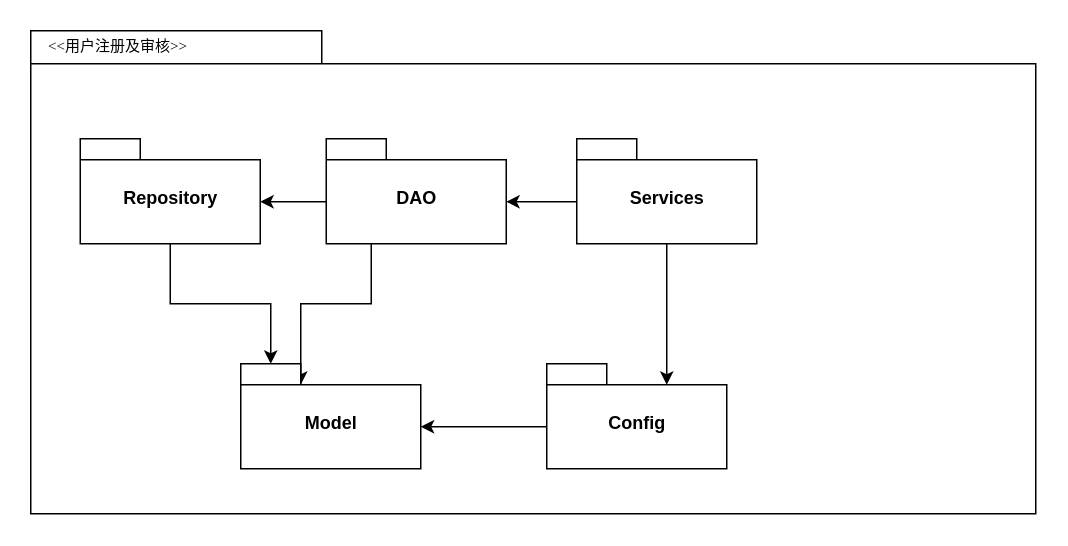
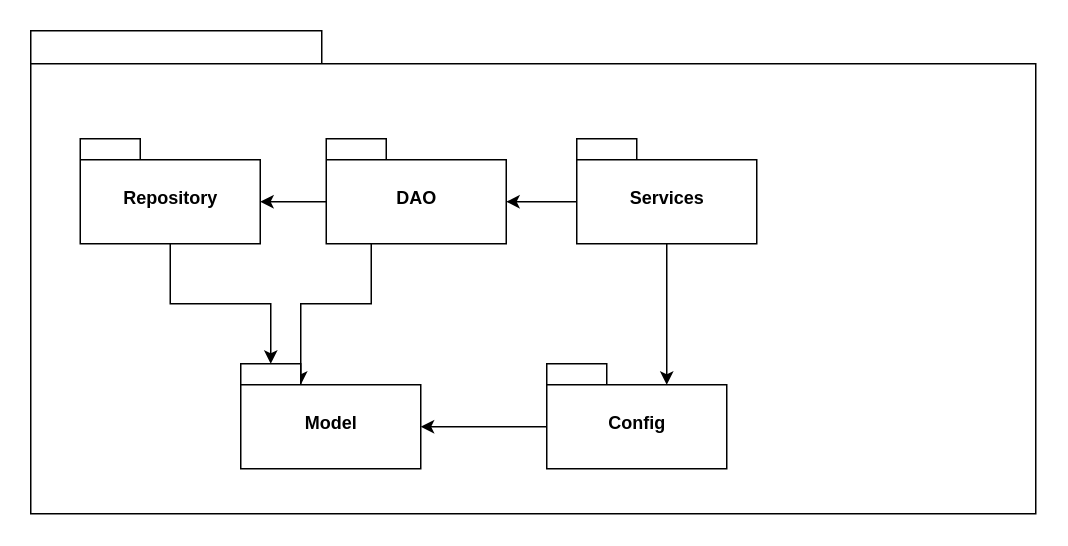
  <mxCell id="0" />
  <mxCell id="1" parent="0" />
  <mxCell id="2" value="" style="shape=folder;fontStyle=1;spacingTop=10;tabWidth=194;tabHeight=22;tabPosition=left;html=1;rounded=0;shadow=0;comic=0;labelBackgroundColor=none;strokeColor=#000000;strokeWidth=1;fillColor=none;fontFamily=Verdana;fontSize=10;fontColor=#000000;align=center;" vertex="1" parent="1"><mxGeometry x="20" y="20" width="670" height="322" as="geometry" /></mxCell>
- <mxCell id="3" value="&amp;lt;&amp;lt;用户注册及审核&amp;gt;&amp;gt;" style="text;html=1;align=left;verticalAlign=top;spacingTop=-4;fontSize=10;fontFamily=Verdana;fontColor=#000000;" parent="1" vertex="1"><mxGeometry x="30" y="22" width="130" height="20" as="geometry" /></mxCell>
  <mxCell id="4" style="edgeStyle=orthogonalEdgeStyle;rounded=0;orthogonalLoop=1;jettySize=auto;html=1;exitX=0.25;exitY=1;exitDx=0;exitDy=0;exitPerimeter=0;entryX=0;entryY=0;entryDx=40;entryDy=14;entryPerimeter=0;" edge="1" parent="1" source="6" target="14"><mxGeometry relative="1" as="geometry" /></mxCell>
  <mxCell id="5" style="edgeStyle=orthogonalEdgeStyle;rounded=0;orthogonalLoop=1;jettySize=auto;html=1;exitX=0;exitY=0;exitDx=0;exitDy=42;exitPerimeter=0;entryX=0;entryY=0;entryDx=120;entryDy=42;entryPerimeter=0;" edge="1" parent="1" source="6" target="8"><mxGeometry relative="1" as="geometry" /></mxCell>
  <mxCell id="6" value="DAO&lt;br&gt;" style="shape=folder;fontStyle=1;spacingTop=10;tabWidth=40;tabHeight=14;tabPosition=left;html=1;" vertex="1" parent="1"><mxGeometry x="217" y="92" width="120" height="70" as="geometry" /></mxCell>
  <mxCell id="7" style="edgeStyle=orthogonalEdgeStyle;rounded=0;orthogonalLoop=1;jettySize=auto;html=1;exitX=0.5;exitY=1;exitDx=0;exitDy=0;exitPerimeter=0;entryX=0;entryY=0;entryDx=20;entryDy=0;entryPerimeter=0;" edge="1" parent="1" source="8" target="14"><mxGeometry relative="1" as="geometry" /></mxCell>
  <mxCell id="8" value="Repository&lt;br&gt;" style="shape=folder;fontStyle=1;spacingTop=10;tabWidth=40;tabHeight=14;tabPosition=left;html=1;" vertex="1" parent="1"><mxGeometry x="53" y="92" width="120" height="70" as="geometry" /></mxCell>
  <mxCell id="9" style="edgeStyle=orthogonalEdgeStyle;rounded=0;orthogonalLoop=1;jettySize=auto;html=1;exitX=0.5;exitY=1;exitDx=0;exitDy=0;exitPerimeter=0;entryX=0;entryY=0;entryDx=80;entryDy=14;entryPerimeter=0;" edge="1" parent="1" source="11" target="13"><mxGeometry relative="1" as="geometry" /></mxCell>
  <mxCell id="10" style="edgeStyle=orthogonalEdgeStyle;rounded=0;orthogonalLoop=1;jettySize=auto;html=1;exitX=0;exitY=0;exitDx=0;exitDy=42;exitPerimeter=0;entryX=0;entryY=0;entryDx=120;entryDy=42;entryPerimeter=0;" edge="1" parent="1" source="11" target="6"><mxGeometry relative="1" as="geometry" /></mxCell>
  <mxCell id="11" value="Services&lt;br&gt;" style="shape=folder;fontStyle=1;spacingTop=10;tabWidth=40;tabHeight=14;tabPosition=left;html=1;" vertex="1" parent="1"><mxGeometry x="384" y="92" width="120" height="70" as="geometry" /></mxCell>
  <mxCell id="12" style="edgeStyle=orthogonalEdgeStyle;rounded=0;orthogonalLoop=1;jettySize=auto;html=1;exitX=0;exitY=0;exitDx=0;exitDy=42;exitPerimeter=0;entryX=0;entryY=0;entryDx=120;entryDy=42;entryPerimeter=0;" edge="1" parent="1" source="13" target="14"><mxGeometry relative="1" as="geometry" /></mxCell>
  <mxCell id="13" value="Config&lt;br&gt;" style="shape=folder;fontStyle=1;spacingTop=10;tabWidth=40;tabHeight=14;tabPosition=left;html=1;" vertex="1" parent="1"><mxGeometry x="364" y="242" width="120" height="70" as="geometry" /></mxCell>
  <mxCell id="14" value="Model" style="shape=folder;fontStyle=1;spacingTop=10;tabWidth=40;tabHeight=14;tabPosition=left;html=1;" vertex="1" parent="1"><mxGeometry x="160" y="242" width="120" height="70" as="geometry" /></mxCell>
